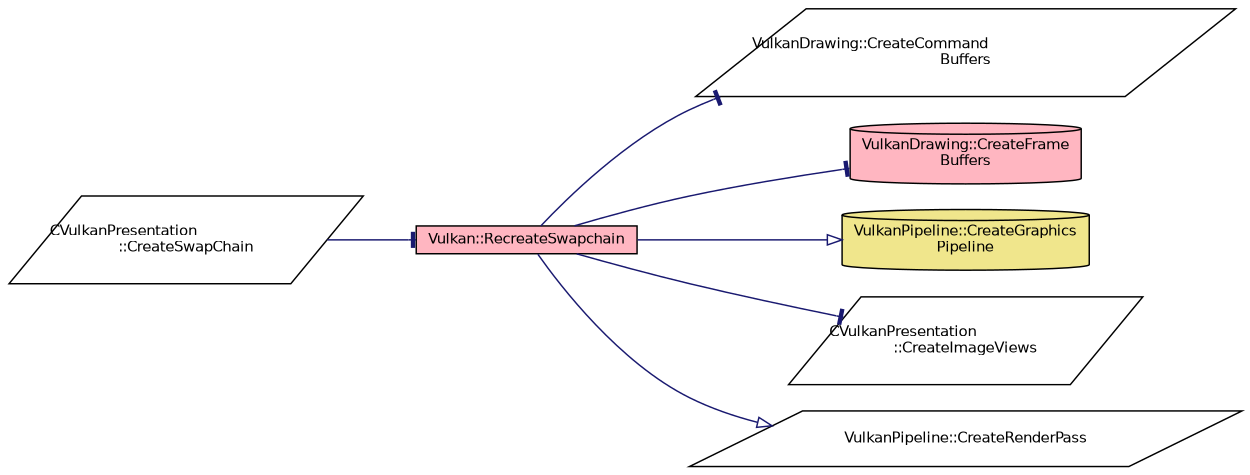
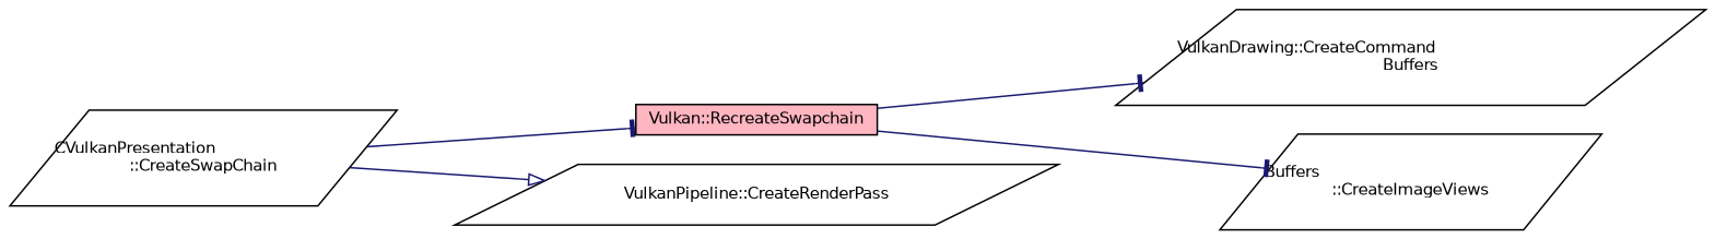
  digraph {
    rankdir=LR
    node [color=black fillcolor=white fontname=Helvetica fontsize=10 shape=parallelogram style=filled]
    edge [arrowhead=tee color=midnightblue fontname=Helvetica fontsize=10 labelfontname=Helvetica labelfontsize=10 style=solid]
    n1 [fillcolor=lightpink fontcolor=black height=0.2 label="Vulkan::RecreateSwapchain" shape=box width=0.4]
    n2 [height=0.2 label="VulkanDrawing::CreateCommand\lBuffers" width=0.4]
-   n3 [fillcolor=lightpink height=0.2 label="VulkanDrawing::CreateFrame\lBuffers" shape=cylinder width=0.4]
-   n4 [fillcolor=khaki height=0.2 label="VulkanPipeline::CreateGraphics\lPipeline" shape=cylinder width=0.4]
-   n5 [height=0.2 label="CVulkanPresentation\l::CreateImageViews" width=0.4]
+   n5 [height=0.2 label="Buffers\l::CreateImageViews" width=0.4]
    n6 [height=0.2 label="VulkanPipeline::CreateRenderPass" width=0.4]
    n7 [height=0.2 label="CVulkanPresentation\l::CreateSwapChain" width=0.4]
    n1 -> n2
-   n1 -> n3
-   n1 -> n4 [arrowhead=onormal]
    n1 -> n5
-   n1 -> n6 [arrowhead=onormal]
+   n7 -> n6 [arrowhead=onormal]
    n7 -> n1
  }
